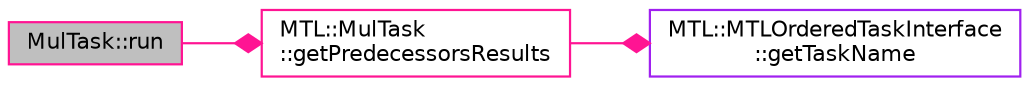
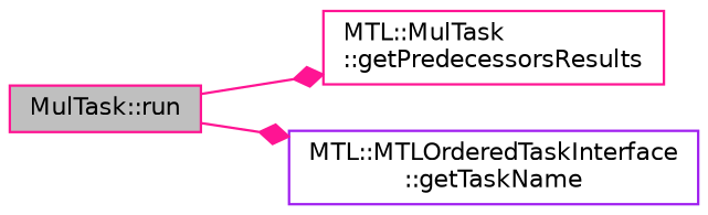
  digraph {
    rankdir=LR
    node [color=deeppink fillcolor=white fontname=Helvetica fontsize=10 shape=record style=filled]
    edge [arrowhead=diamond color=deeppink fontname=Helvetica fontsize=10 labelfontname=Helvetica labelfontsize=10 style=solid]
    n1 [fillcolor=grey75 fontcolor=black height=0.2 label="MulTask::run" width=0.4]
    n2 [height=0.2 label="MTL::MulTask\l::getPredecessorsResults" width=0.4]
    n3 [color=purple height=0.2 label="MTL::MTLOrderedTaskInterface\l::getTaskName" width=0.4]
    n1 -> n2
-   n2 -> n3
+   n1 -> n3
  }
